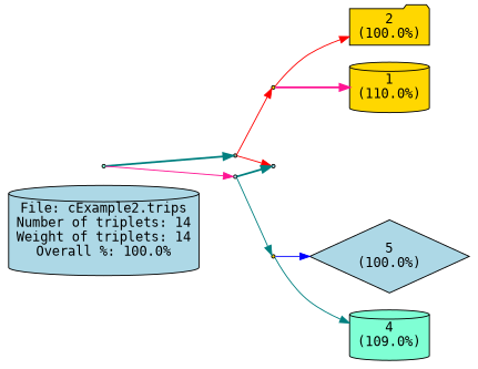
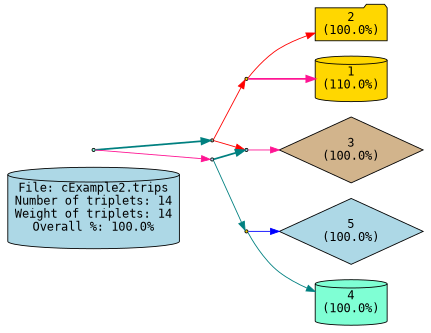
  strict digraph {
    fontname="DejaVu Sans Mono"
    rankdir=LR
    node [fillcolor=lightblue fontname="DejaVu Sans Mono" shape=point style=filled]
    edge [color=teal fontname="DejaVu Sans Mono" fontsize=8 style=solid]
    n1 [label="File: cExample2.trips\nNumber of triplets: 14\nWeight of triplets: 14\nOverall %: 100.0%" shape=cylinder width=0.4]
    1000 [fillcolor=aquamarine]
    1001 [fillcolor=tan]
    1007
    1002
    1004 [fillcolor=gold]
    1008 [fillcolor=gold]
+   n8 [fillcolor=tan label="3\n(100.0%)" shape=diamond width=0.3]
    n9 [fillcolor=gold label="1\n(110.0%)" shape=cylinder width=0.3]
    n10 [fillcolor=gold label="2\n(100.0%)" shape=folder width=0.3]
-   n11 [fillcolor=aquamarine label="4\n(109.0%)" shape=cylinder width=0.3]
+   n11 [fillcolor=aquamarine label="4\n(100.0%)" shape=cylinder width=0.3]
    n12 [label="5\n(100.0%)" shape=diamond width=0.3]
    1000 -> 1001 [style=bold]
    1000 -> 1007 [color=deeppink]
    1001 -> 1002 [color=red]
    1001 -> 1004 [color=red]
    1007 -> 1002 [style=bold]
    1007 -> 1008
+   1002 -> n8 [color=deeppink]
    1004 -> n9 [color=deeppink style=bold]
    1004 -> n10 [color=red]
    1008 -> n11
    1008 -> n12 [color=blue]
  }
